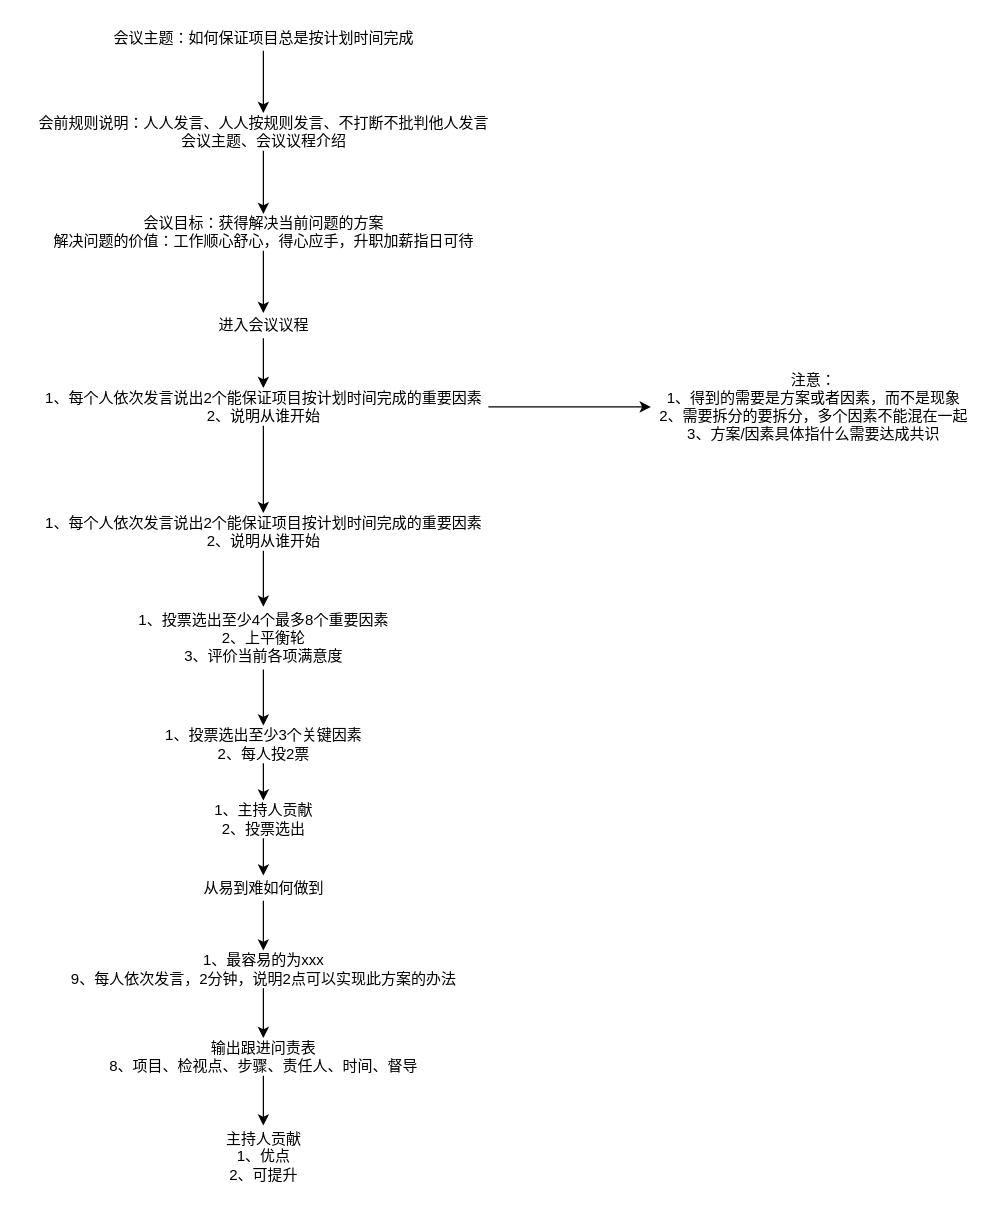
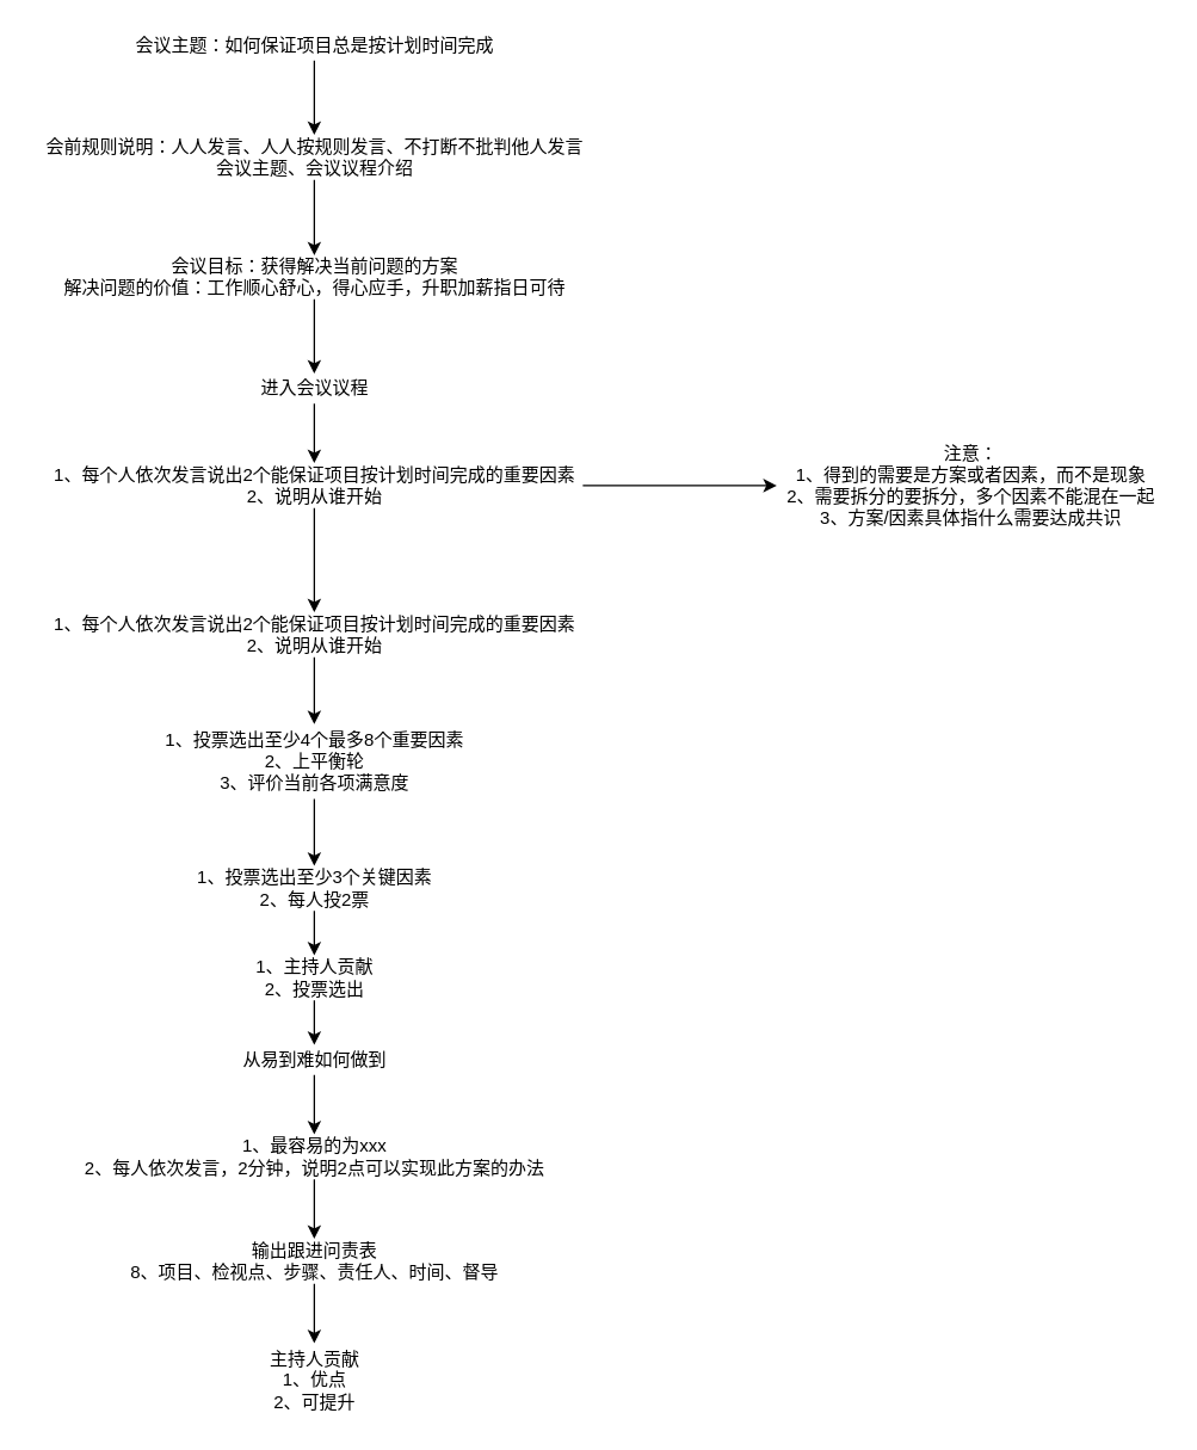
  <mxCell id="0" />
  <mxCell id="1" parent="0" />
  <mxCell id="2" value="" style="edgeStyle=orthogonalEdgeStyle;rounded=0;orthogonalLoop=1;jettySize=auto;html=1;" edge="1" parent="1" source="3" target="5"><mxGeometry relative="1" as="geometry" /></mxCell>
  <mxCell id="3" value="会议主题：如何保证项目总是按计划时间完成&lt;br&gt;" style="text;html=1;align=center;verticalAlign=middle;resizable=0;points=[];autosize=1;strokeColor=none;" vertex="1" parent="1"><mxGeometry x="80" y="20" width="260" height="20" as="geometry" /></mxCell>
  <mxCell id="4" value="" style="edgeStyle=orthogonalEdgeStyle;rounded=0;orthogonalLoop=1;jettySize=auto;html=1;entryX=0.5;entryY=0.022;entryDx=0;entryDy=0;entryPerimeter=0;" edge="1" parent="1" source="5" target="7"><mxGeometry relative="1" as="geometry"><mxPoint x="210" y="220" as="targetPoint" /></mxGeometry></mxCell>
  <mxCell id="5" value="会前规则说明：人人发言、人人按规则发言、不打断不批判他人发言&lt;br&gt;会议主题、会议议程介绍&lt;br&gt;" style="text;html=1;align=center;verticalAlign=middle;resizable=0;points=[];autosize=1;strokeColor=none;" vertex="1" parent="1"><mxGeometry x="20" y="90" width="380" height="30" as="geometry" /></mxCell>
  <mxCell id="6" value="" style="edgeStyle=orthogonalEdgeStyle;rounded=0;orthogonalLoop=1;jettySize=auto;html=1;" edge="1" parent="1" source="7" target="9"><mxGeometry relative="1" as="geometry" /></mxCell>
  <mxCell id="7" value="会议目标：获得解决当前问题的方案&lt;br&gt;解决问题的价值：工作顺心舒心，得心应手，升职加薪指日可待" style="text;html=1;align=center;verticalAlign=middle;resizable=0;points=[];autosize=1;strokeColor=none;" vertex="1" parent="1"><mxGeometry x="35" y="170" width="350" height="30" as="geometry" /></mxCell>
  <mxCell id="8" value="" style="edgeStyle=orthogonalEdgeStyle;rounded=0;orthogonalLoop=1;jettySize=auto;html=1;" edge="1" parent="1" source="9" target="12"><mxGeometry relative="1" as="geometry" /></mxCell>
  <mxCell id="9" value="进入会议议程" style="text;html=1;align=center;verticalAlign=middle;resizable=0;points=[];autosize=1;strokeColor=none;" vertex="1" parent="1"><mxGeometry x="165" y="250" width="90" height="20" as="geometry" /></mxCell>
  <mxCell id="10" value="" style="edgeStyle=orthogonalEdgeStyle;rounded=0;orthogonalLoop=1;jettySize=auto;html=1;" edge="1" parent="1" source="12" target="13"><mxGeometry relative="1" as="geometry" /></mxCell>
  <mxCell id="11" value="" style="edgeStyle=orthogonalEdgeStyle;rounded=0;orthogonalLoop=1;jettySize=auto;html=1;" edge="1" parent="1" source="12" target="15"><mxGeometry relative="1" as="geometry" /></mxCell>
  <mxCell id="12" value="1、每个人依次发言说出2个能保证项目按计划时间完成的重要因素&lt;br&gt;2、说明从谁开始" style="text;html=1;align=center;verticalAlign=middle;resizable=0;points=[];autosize=1;strokeColor=none;" vertex="1" parent="1"><mxGeometry x="30" y="310" width="360" height="30" as="geometry" /></mxCell>
  <mxCell id="13" value="注意：&lt;br&gt;1、得到的需要是方案或者因素，而不是现象&lt;br&gt;2、需要拆分的要拆分，多个因素不能混在一起&lt;br&gt;3、方案/因素具体指什么需要达成共识" style="text;html=1;align=center;verticalAlign=middle;resizable=0;points=[];autosize=1;strokeColor=none;" vertex="1" parent="1"><mxGeometry x="520" y="295" width="260" height="60" as="geometry" /></mxCell>
  <mxCell id="14" value="" style="edgeStyle=orthogonalEdgeStyle;rounded=0;orthogonalLoop=1;jettySize=auto;html=1;" edge="1" parent="1" source="15" target="17"><mxGeometry relative="1" as="geometry" /></mxCell>
  <mxCell id="15" value="1、每个人依次发言说出2个能保证项目按计划时间完成的重要因素&lt;br&gt;2、说明从谁开始" style="text;html=1;align=center;verticalAlign=middle;resizable=0;points=[];autosize=1;strokeColor=none;" vertex="1" parent="1"><mxGeometry x="30" y="410" width="360" height="30" as="geometry" /></mxCell>
  <mxCell id="16" value="" style="edgeStyle=orthogonalEdgeStyle;rounded=0;orthogonalLoop=1;jettySize=auto;html=1;" edge="1" parent="1" source="17" target="19"><mxGeometry relative="1" as="geometry" /></mxCell>
  <mxCell id="17" value="1、投票选出至少4个最多8个重要因素&lt;br&gt;2、上平衡轮&lt;br&gt;3、评价当前各项满意度" style="text;html=1;align=center;verticalAlign=middle;resizable=0;points=[];autosize=1;strokeColor=none;" vertex="1" parent="1"><mxGeometry x="100" y="485" width="220" height="50" as="geometry" /></mxCell>
  <mxCell id="18" value="" style="edgeStyle=orthogonalEdgeStyle;rounded=0;orthogonalLoop=1;jettySize=auto;html=1;" edge="1" parent="1" source="19" target="21"><mxGeometry relative="1" as="geometry" /></mxCell>
  <mxCell id="19" value="1、投票选出至少3个关键因素&lt;br&gt;2、每人投2票" style="text;html=1;align=center;verticalAlign=middle;resizable=0;points=[];autosize=1;strokeColor=none;" vertex="1" parent="1"><mxGeometry x="125" y="580" width="170" height="30" as="geometry" /></mxCell>
  <mxCell id="20" value="" style="edgeStyle=orthogonalEdgeStyle;rounded=0;orthogonalLoop=1;jettySize=auto;html=1;" edge="1" parent="1" source="21" target="23"><mxGeometry relative="1" as="geometry" /></mxCell>
  <mxCell id="21" value="1、主持人贡献&lt;br&gt;2、投票选出" style="text;html=1;align=center;verticalAlign=middle;resizable=0;points=[];autosize=1;strokeColor=none;" vertex="1" parent="1"><mxGeometry x="140" y="640" width="140" height="30" as="geometry" /></mxCell>
  <mxCell id="22" value="" style="edgeStyle=orthogonalEdgeStyle;rounded=0;orthogonalLoop=1;jettySize=auto;html=1;" edge="1" parent="1" source="23" target="25"><mxGeometry relative="1" as="geometry" /></mxCell>
  <mxCell id="23" value="从易到难如何做到" style="text;html=1;align=center;verticalAlign=middle;resizable=0;points=[];autosize=1;strokeColor=none;" vertex="1" parent="1"><mxGeometry x="155" y="700" width="110" height="20" as="geometry" /></mxCell>
  <mxCell id="24" value="" style="edgeStyle=orthogonalEdgeStyle;rounded=0;orthogonalLoop=1;jettySize=auto;html=1;" edge="1" parent="1" source="25" target="27"><mxGeometry relative="1" as="geometry" /></mxCell>
- <mxCell id="25" value="1、最容易的为xxx&lt;br&gt;9、每人依次发言，2分钟，说明2点可以实现此方案的办法" style="text;html=1;align=center;verticalAlign=middle;resizable=0;points=[];autosize=1;strokeColor=none;" vertex="1" parent="1"><mxGeometry x="50" y="760" width="320" height="30" as="geometry" /></mxCell>
+ <mxCell id="25" value="1、最容易的为xxx&lt;br&gt;2、每人依次发言，2分钟，说明2点可以实现此方案的办法" style="text;html=1;align=center;verticalAlign=middle;resizable=0;points=[];autosize=1;strokeColor=none;" vertex="1" parent="1"><mxGeometry x="50" y="760" width="320" height="30" as="geometry" /></mxCell>
  <mxCell id="26" value="" style="edgeStyle=orthogonalEdgeStyle;rounded=0;orthogonalLoop=1;jettySize=auto;html=1;" edge="1" parent="1" source="27" target="28"><mxGeometry relative="1" as="geometry" /></mxCell>
  <mxCell id="27" value="输出跟进问责表&lt;br&gt;8、项目、检视点、步骤、责任人、时间、督导" style="text;html=1;align=center;verticalAlign=middle;resizable=0;points=[];autosize=1;strokeColor=none;" vertex="1" parent="1"><mxGeometry x="80" y="830" width="260" height="30" as="geometry" /></mxCell>
  <mxCell id="28" value="主持人贡献&lt;br&gt;1、优点&lt;br&gt;2、可提升" style="text;html=1;align=center;verticalAlign=middle;resizable=0;points=[];autosize=1;strokeColor=none;" vertex="1" parent="1"><mxGeometry x="170" y="900" width="80" height="50" as="geometry" /></mxCell>
